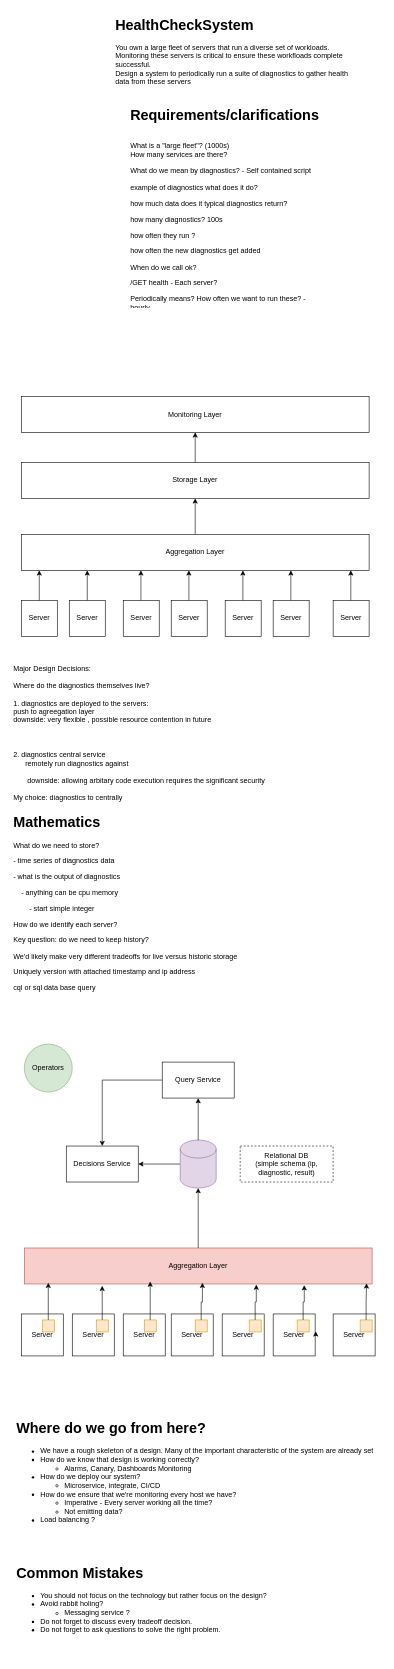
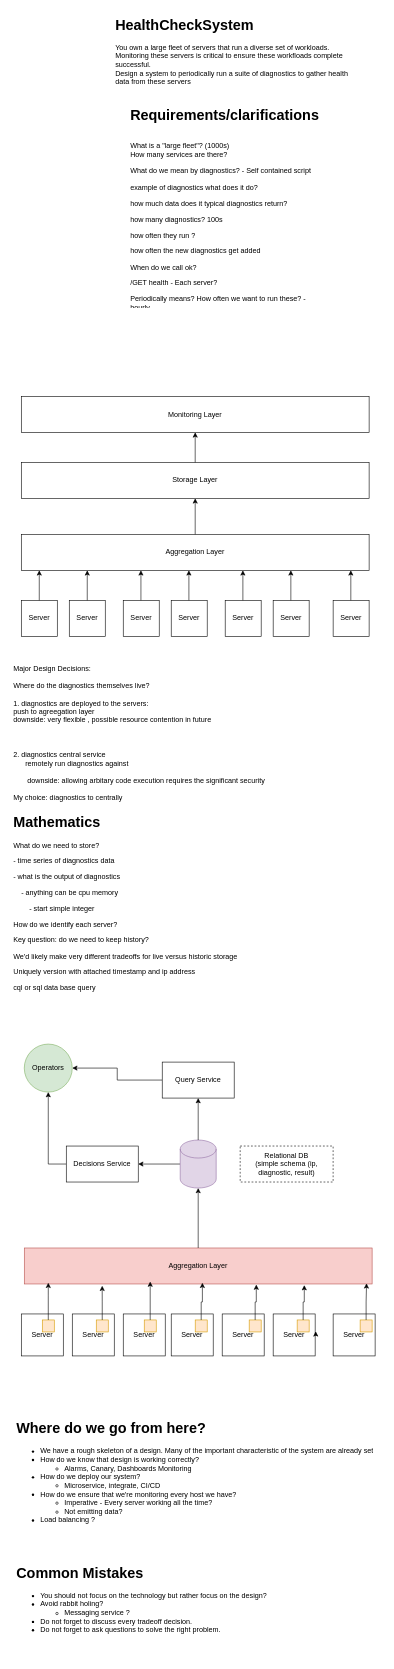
  <mxCell id="0" />
  <mxCell id="1" parent="0" />
  <mxCell id="2" value="Server" style="whiteSpace=wrap;html=1;aspect=fixed;" vertex="1" parent="1"><mxGeometry x="35" y="2190" width="70" height="70" as="geometry" /></mxCell>
  <mxCell id="3" value="" style="rounded=0;whiteSpace=wrap;html=1;fillColor=#ffe6cc;strokeColor=#d79b00;" vertex="1" parent="1"><mxGeometry x="70" y="2200" width="20" height="20" as="geometry" /></mxCell>
  <mxCell id="4" value="&lt;h1 style=&quot;margin-top: 0px;&quot;&gt;HealthCheckSystem&lt;/h1&gt;&lt;div&gt;You own a large fleet of servers that run a diverse set of workloads. Monitoring these servers is critical to ensure these workfloads complete successful. &lt;br&gt;Design a system to periodically run a suite of diagnostics to gather health data from these servers&lt;br&gt;&lt;/div&gt;" style="text;html=1;whiteSpace=wrap;overflow=hidden;rounded=0;" vertex="1" parent="1"><mxGeometry x="190" y="20" width="410" height="140" as="geometry" /></mxCell>
  <mxCell id="5" value="&lt;h1 style=&quot;margin-top: 0px;&quot;&gt;Requirements/clarifications&lt;br&gt;&lt;/h1&gt;&lt;p&gt;&lt;br&gt;What is a &quot;large fleet&quot;? (1000s)&lt;br&gt;How many services are there?&lt;/p&gt;&lt;p&gt;What do we mean by diagnostics? - Self contained script&lt;br&gt;&lt;br&gt;example of diagnostics what does it do?&lt;/p&gt;&lt;p&gt;how much data does it typical diagnostics return?&lt;/p&gt;&lt;p&gt;how many diagnostics? 100s &lt;br&gt;&lt;/p&gt;&lt;p&gt;how often they run ?&lt;/p&gt;&lt;p&gt;how often the new diagnostics get added &lt;br&gt;&lt;/p&gt;&lt;p&gt;When do we call ok?&lt;/p&gt;&lt;p&gt;/GET health - Each server?&lt;/p&gt;&lt;p&gt;Periodically means? How often we want to run these? - hourly &lt;br&gt;&lt;/p&gt;&lt;p&gt;what are our customer? &lt;br&gt;&lt;/p&gt;&lt;p&gt;what input/ output we want?&lt;br&gt;&lt;/p&gt;&lt;p&gt;CP ? or AP? - based on CAP - AP&lt;br&gt;&lt;br&gt;what kind of data that we want to gather from these servers&lt;br&gt;&lt;/p&gt;" style="text;html=1;whiteSpace=wrap;overflow=hidden;rounded=0;" vertex="1" parent="1"><mxGeometry x="215" y="170" width="330" height="340" as="geometry" /></mxCell>
  <mxCell id="6" value="Server" style="whiteSpace=wrap;html=1;aspect=fixed;" vertex="1" parent="1"><mxGeometry x="115" y="1000" width="60" height="60" as="geometry" /></mxCell>
  <mxCell id="7" value="Server" style="whiteSpace=wrap;html=1;aspect=fixed;" vertex="1" parent="1"><mxGeometry x="35" y="1000" width="60" height="60" as="geometry" /></mxCell>
  <mxCell id="8" value="Server" style="whiteSpace=wrap;html=1;aspect=fixed;" vertex="1" parent="1"><mxGeometry x="555" y="1000" width="60" height="60" as="geometry" /></mxCell>
  <mxCell id="9" value="Server" style="whiteSpace=wrap;html=1;aspect=fixed;" vertex="1" parent="1"><mxGeometry x="455" y="1000" width="60" height="60" as="geometry" /></mxCell>
  <mxCell id="10" value="Server" style="whiteSpace=wrap;html=1;aspect=fixed;" vertex="1" parent="1"><mxGeometry x="205" y="1000" width="60" height="60" as="geometry" /></mxCell>
  <mxCell id="11" value="Server" style="whiteSpace=wrap;html=1;aspect=fixed;" vertex="1" parent="1"><mxGeometry x="375" y="1000" width="60" height="60" as="geometry" /></mxCell>
  <mxCell id="12" value="Server" style="whiteSpace=wrap;html=1;aspect=fixed;" vertex="1" parent="1"><mxGeometry x="285" y="1000" width="60" height="60" as="geometry" /></mxCell>
  <mxCell id="13" value="Aggregation Layer" style="rounded=0;whiteSpace=wrap;html=1;" vertex="1" parent="1"><mxGeometry x="35" y="890" width="580" height="60" as="geometry" /></mxCell>
  <mxCell id="14" value="" style="endArrow=classic;html=1;rounded=0;exitX=0.5;exitY=0;exitDx=0;exitDy=0;" edge="1" parent="1" source="7"><mxGeometry width="50" height="50" relative="1" as="geometry"><mxPoint x="71" y="990" as="sourcePoint" /><mxPoint x="65" y="950" as="targetPoint" /></mxGeometry></mxCell>
  <mxCell id="15" value="" style="endArrow=classic;html=1;rounded=0;exitX=0.5;exitY=0;exitDx=0;exitDy=0;" edge="1" parent="1"><mxGeometry width="50" height="50" relative="1" as="geometry"><mxPoint x="145" y="1000" as="sourcePoint" /><mxPoint x="145" y="950" as="targetPoint" /></mxGeometry></mxCell>
  <mxCell id="16" value="" style="endArrow=classic;html=1;rounded=0;exitX=0.5;exitY=0;exitDx=0;exitDy=0;" edge="1" parent="1"><mxGeometry width="50" height="50" relative="1" as="geometry"><mxPoint x="234.5" y="1000" as="sourcePoint" /><mxPoint x="234.5" y="950" as="targetPoint" /></mxGeometry></mxCell>
  <mxCell id="17" value="" style="endArrow=classic;html=1;rounded=0;exitX=0.5;exitY=0;exitDx=0;exitDy=0;" edge="1" parent="1"><mxGeometry width="50" height="50" relative="1" as="geometry"><mxPoint x="314.5" y="1000" as="sourcePoint" /><mxPoint x="314.5" y="950" as="targetPoint" /></mxGeometry></mxCell>
  <mxCell id="18" value="" style="endArrow=classic;html=1;rounded=0;exitX=0.5;exitY=0;exitDx=0;exitDy=0;" edge="1" parent="1"><mxGeometry width="50" height="50" relative="1" as="geometry"><mxPoint x="404.5" y="1000" as="sourcePoint" /><mxPoint x="404.5" y="950" as="targetPoint" /></mxGeometry></mxCell>
  <mxCell id="19" value="" style="endArrow=classic;html=1;rounded=0;exitX=0.5;exitY=0;exitDx=0;exitDy=0;" edge="1" parent="1"><mxGeometry width="50" height="50" relative="1" as="geometry"><mxPoint x="484.5" y="1000" as="sourcePoint" /><mxPoint x="484.5" y="950" as="targetPoint" /></mxGeometry></mxCell>
  <mxCell id="20" value="" style="endArrow=classic;html=1;rounded=0;exitX=0.5;exitY=0;exitDx=0;exitDy=0;" edge="1" parent="1"><mxGeometry width="50" height="50" relative="1" as="geometry"><mxPoint x="584.5" y="1000" as="sourcePoint" /><mxPoint x="584.5" y="950" as="targetPoint" /></mxGeometry></mxCell>
  <mxCell id="21" value="Storage Layer" style="rounded=0;whiteSpace=wrap;html=1;" vertex="1" parent="1"><mxGeometry x="35" y="770" width="580" height="60" as="geometry" /></mxCell>
  <mxCell id="22" value="Monitoring Layer" style="rounded=0;whiteSpace=wrap;html=1;" vertex="1" parent="1"><mxGeometry x="35" y="660" width="580" height="60" as="geometry" /></mxCell>
  <mxCell id="23" value="" style="endArrow=classic;html=1;rounded=0;exitX=0.5;exitY=0;exitDx=0;exitDy=0;" edge="1" parent="1" source="13"><mxGeometry width="50" height="50" relative="1" as="geometry"><mxPoint x="275" y="880" as="sourcePoint" /><mxPoint x="325" y="830" as="targetPoint" /></mxGeometry></mxCell>
  <mxCell id="24" value="" style="endArrow=classic;html=1;rounded=0;exitX=0.5;exitY=0;exitDx=0;exitDy=0;" edge="1" parent="1" source="21"><mxGeometry width="50" height="50" relative="1" as="geometry"><mxPoint x="275" y="770" as="sourcePoint" /><mxPoint x="325" y="720" as="targetPoint" /></mxGeometry></mxCell>
  <mxCell id="25" value="&lt;div&gt;Major Design Decisions:&lt;/div&gt;&lt;div&gt;&lt;br&gt;&lt;/div&gt;&lt;div&gt;Where do the diagnostics themselves live?&lt;/div&gt;&lt;div&gt;&lt;br&gt;&lt;/div&gt;&lt;div&gt;1. diagnostics are deployed to the servers:&lt;/div&gt;&lt;div&gt;push to agreegation layer&lt;/div&gt;&lt;div&gt;downside: very flexible , possible resource contention in future &lt;br&gt;&lt;/div&gt;&lt;div&gt;&lt;br&gt;&lt;/div&gt;&lt;div&gt;&lt;br&gt;&lt;/div&gt;&lt;div&gt;&lt;br&gt;&lt;/div&gt;&lt;div&gt;2. diagnostics central service &lt;br&gt;&lt;/div&gt;&lt;div&gt;&amp;nbsp;&amp;nbsp;&amp;nbsp;&amp;nbsp;&amp;nbsp; remotely run diagnostics against &lt;br&gt;&lt;/div&gt;&lt;div&gt;&lt;br&gt;&lt;/div&gt;&lt;div&gt;&amp;nbsp;&amp;nbsp;&amp;nbsp;&amp;nbsp;&amp;nbsp;&amp;nbsp; downside: allowing arbitary code execution requires the significant security &lt;br&gt;&lt;/div&gt;&lt;div&gt;&lt;br&gt;&lt;/div&gt;&lt;div&gt;My choice: diagnostics to centrally&lt;br&gt;&lt;/div&gt;" style="text;html=1;whiteSpace=wrap;overflow=hidden;rounded=0;" vertex="1" parent="1"><mxGeometry x="20" y="1100" width="595" height="250" as="geometry" /></mxCell>
  <mxCell id="26" value="&lt;h1 style=&quot;margin-top: 0px;&quot;&gt;Mathematics&lt;br&gt;&lt;/h1&gt;&lt;p&gt;What do we need to store?&lt;/p&gt;&lt;p&gt;- time series of diagnostics data&lt;/p&gt;&lt;p&gt;- what is the output of diagnostics &lt;br&gt;&lt;/p&gt;&lt;p&gt;&amp;nbsp;&amp;nbsp;&amp;nbsp; - anything can be cpu memory&amp;nbsp;&lt;/p&gt;&lt;p&gt;&amp;nbsp;&amp;nbsp;&amp;nbsp; &lt;span style=&quot;white-space: pre;&quot;&gt;&#09;&lt;/span&gt;- start simple integer&lt;/p&gt;&lt;p&gt;How do we identify each server?&lt;/p&gt;&lt;p&gt;Key question: do we need to keep history?&lt;/p&gt;&lt;p&gt;We'd likely make very different tradeoffs for live versus historic storage&lt;/p&gt;&lt;p&gt;Uniquely version with attached timestamp and ip address&lt;br&gt;&lt;/p&gt;&lt;p&gt;cql or sql data base query &lt;br&gt;&lt;/p&gt;" style="text;html=1;whiteSpace=wrap;overflow=hidden;rounded=0;" vertex="1" parent="1"><mxGeometry x="20" y="1350" width="565" height="320" as="geometry" /></mxCell>
  <mxCell id="27" value="Aggregation Layer" style="rounded=0;whiteSpace=wrap;html=1;fillColor=#f8cecc;strokeColor=#b85450;" vertex="1" parent="1"><mxGeometry x="40" y="2080" width="580" height="60" as="geometry" /></mxCell>
  <mxCell id="28" value="" style="endArrow=classic;html=1;rounded=0;exitX=0.5;exitY=0;exitDx=0;exitDy=0;entryX=0.5;entryY=1;entryDx=0;entryDy=0;entryPerimeter=0;" edge="1" parent="1" source="27" target="34"><mxGeometry width="50" height="50" relative="1" as="geometry"><mxPoint x="280" y="2070" as="sourcePoint" /><mxPoint x="330" y="2020" as="targetPoint" /></mxGeometry></mxCell>
- <mxCell id="29" style="edgeStyle=orthogonalEdgeStyle;rounded=0;orthogonalLoop=1;jettySize=auto;html=1;exitX=0;exitY=0.5;exitDx=0;exitDy=0;" edge="1" parent="1" source="35" target="32"><mxGeometry relative="1" as="geometry" /></mxCell>
+ <mxCell id="29" style="edgeStyle=orthogonalEdgeStyle;rounded=0;orthogonalLoop=1;jettySize=auto;html=1;exitX=0;exitY=0.5;exitDx=0;exitDy=0;" edge="1" parent="1" source="35" target="30"><mxGeometry relative="1" as="geometry" /></mxCell>
  <mxCell id="30" value="Operators" style="ellipse;whiteSpace=wrap;html=1;aspect=fixed;fillColor=#d5e8d4;strokeColor=#82b366;" vertex="1" parent="1"><mxGeometry x="40" y="1740" width="80" height="80" as="geometry" /></mxCell>
+ <mxCell id="31" style="edgeStyle=orthogonalEdgeStyle;rounded=0;orthogonalLoop=1;jettySize=auto;html=1;exitX=0;exitY=0.5;exitDx=0;exitDy=0;entryX=0.5;entryY=1;entryDx=0;entryDy=0;" edge="1" parent="1" source="32" target="30"><mxGeometry relative="1" as="geometry" /></mxCell>
  <mxCell id="32" value="Decisions Service" style="rounded=0;whiteSpace=wrap;html=1;" vertex="1" parent="1"><mxGeometry x="110" y="1910" width="120" height="60" as="geometry" /></mxCell>
  <mxCell id="33" style="edgeStyle=orthogonalEdgeStyle;rounded=0;orthogonalLoop=1;jettySize=auto;html=1;entryX=1;entryY=0.5;entryDx=0;entryDy=0;" edge="1" parent="1" source="34" target="32"><mxGeometry relative="1" as="geometry" /></mxCell>
  <mxCell id="34" value="" style="shape=cylinder3;whiteSpace=wrap;html=1;boundedLbl=1;backgroundOutline=1;size=15;fillColor=#e1d5e7;strokeColor=#9673a6;" vertex="1" parent="1"><mxGeometry x="300" y="1900" width="60" height="80" as="geometry" /></mxCell>
  <mxCell id="35" value="Query Service" style="rounded=0;whiteSpace=wrap;html=1;" vertex="1" parent="1"><mxGeometry x="270" y="1770" width="120" height="60" as="geometry" /></mxCell>
  <mxCell id="36" style="edgeStyle=orthogonalEdgeStyle;rounded=0;orthogonalLoop=1;jettySize=auto;html=1;exitX=0.5;exitY=0;exitDx=0;exitDy=0;exitPerimeter=0;" edge="1" parent="1" source="34" target="35"><mxGeometry relative="1" as="geometry" /></mxCell>
  <mxCell id="37" value="&lt;div&gt;Relational DB&lt;/div&gt;&lt;div&gt;(simple schema (ip, diagnostic, result)&lt;br&gt;&lt;/div&gt;" style="rounded=10;whiteSpace=wrap;html=1;dashed=1;" vertex="1" parent="1"><mxGeometry x="400" y="1910" width="155" height="60" as="geometry" /></mxCell>
  <mxCell id="38" value="Server" style="whiteSpace=wrap;html=1;aspect=fixed;" vertex="1" parent="1"><mxGeometry x="205" y="2190" width="70" height="70" as="geometry" /></mxCell>
  <mxCell id="39" value="" style="rounded=0;whiteSpace=wrap;html=1;fillColor=#ffe6cc;strokeColor=#d79b00;" vertex="1" parent="1"><mxGeometry x="240" y="2200" width="20" height="20" as="geometry" /></mxCell>
  <mxCell id="40" value="Server" style="whiteSpace=wrap;html=1;aspect=fixed;" vertex="1" parent="1"><mxGeometry x="285" y="2190" width="70" height="70" as="geometry" /></mxCell>
  <mxCell id="41" value="" style="rounded=0;whiteSpace=wrap;html=1;fillColor=#ffe6cc;strokeColor=#d79b00;" vertex="1" parent="1"><mxGeometry x="325" y="2200" width="20" height="20" as="geometry" /></mxCell>
  <mxCell id="42" value="Server" style="whiteSpace=wrap;html=1;aspect=fixed;" vertex="1" parent="1"><mxGeometry x="370" y="2190" width="70" height="70" as="geometry" /></mxCell>
  <mxCell id="43" value="" style="rounded=0;whiteSpace=wrap;html=1;fillColor=#ffe6cc;strokeColor=#d79b00;" vertex="1" parent="1"><mxGeometry x="415" y="2200" width="20" height="20" as="geometry" /></mxCell>
  <mxCell id="44" value="Server" style="whiteSpace=wrap;html=1;aspect=fixed;" vertex="1" parent="1"><mxGeometry x="455" y="2190" width="70" height="70" as="geometry" /></mxCell>
  <mxCell id="45" value="" style="rounded=0;whiteSpace=wrap;html=1;fillColor=#ffe6cc;strokeColor=#d79b00;" vertex="1" parent="1"><mxGeometry x="495" y="2200" width="20" height="20" as="geometry" /></mxCell>
  <mxCell id="46" value="Server" style="whiteSpace=wrap;html=1;aspect=fixed;" vertex="1" parent="1"><mxGeometry x="555" y="2190" width="70" height="70" as="geometry" /></mxCell>
  <mxCell id="47" value="" style="rounded=0;whiteSpace=wrap;html=1;fillColor=#ffe6cc;strokeColor=#d79b00;" vertex="1" parent="1"><mxGeometry x="600" y="2200" width="20" height="20" as="geometry" /></mxCell>
  <mxCell id="48" value="Server" style="whiteSpace=wrap;html=1;aspect=fixed;" vertex="1" parent="1"><mxGeometry x="120" y="2190" width="70" height="70" as="geometry" /></mxCell>
  <mxCell id="49" value="" style="rounded=0;whiteSpace=wrap;html=1;fillColor=#ffe6cc;strokeColor=#d79b00;" vertex="1" parent="1"><mxGeometry x="160" y="2200" width="20" height="20" as="geometry" /></mxCell>
  <mxCell id="50" value="&lt;h1 style=&quot;margin-top: 0px;&quot;&gt;Where do we go from here?&lt;br&gt;&lt;/h1&gt;&lt;ul&gt;&lt;li&gt;We have a rough skeleton of a design. Many of the important characteristic of the system are already set&lt;/li&gt;&lt;li&gt;How do we know that design is working correctly?&lt;/li&gt;&lt;ul&gt;&lt;li&gt;Alarms, Canary, Dashboards Monitoring&lt;/li&gt;&lt;/ul&gt;&lt;li&gt;How do we deploy our system?&lt;/li&gt;&lt;ul&gt;&lt;li&gt;Microservice, integrate, CI/CD&lt;/li&gt;&lt;/ul&gt;&lt;li&gt;How do we ensure that we're monitoring every host we have?&lt;/li&gt;&lt;ul&gt;&lt;li&gt;Imperative - Every server working all the time?&lt;/li&gt;&lt;li&gt;Not emitting data?&lt;/li&gt;&lt;/ul&gt;&lt;li&gt;Load balancing ?&lt;/li&gt;&lt;/ul&gt;" style="text;html=1;whiteSpace=wrap;overflow=hidden;rounded=0;" vertex="1" parent="1"><mxGeometry x="25" y="2360" width="610" height="220" as="geometry" /></mxCell>
  <mxCell id="51" value="&lt;h1 style=&quot;margin-top: 0px;&quot;&gt;Common Mistakes&lt;br&gt;&lt;/h1&gt;&lt;ul&gt;&lt;li&gt;You should not focus on the technology but rather focus on the design?&lt;/li&gt;&lt;li&gt;Avoid rabbit holing?&lt;/li&gt;&lt;ul&gt;&lt;li&gt;Messaging service ? &lt;/li&gt;&lt;/ul&gt;&lt;li&gt;Do not forget to discuss every tradeoff decision.&lt;/li&gt;&lt;li&gt;Do not forget to ask questions to solve the right problem.&lt;br&gt;&lt;/li&gt;&lt;/ul&gt;" style="text;html=1;whiteSpace=wrap;overflow=hidden;rounded=0;" vertex="1" parent="1"><mxGeometry x="25" y="2601" width="455" height="159" as="geometry" /></mxCell>
  <mxCell id="52" style="edgeStyle=orthogonalEdgeStyle;rounded=0;orthogonalLoop=1;jettySize=auto;html=1;entryX=0.069;entryY=0.967;entryDx=0;entryDy=0;entryPerimeter=0;" edge="1" parent="1"><mxGeometry relative="1" as="geometry"><mxPoint x="80.02" y="2200" as="sourcePoint" /><mxPoint x="80.02" y="2138.02" as="targetPoint" /><Array as="points"><mxPoint x="80" y="2160" /><mxPoint x="80" y="2160" /></Array></mxGeometry></mxCell>
  <mxCell id="53" style="edgeStyle=orthogonalEdgeStyle;rounded=0;orthogonalLoop=1;jettySize=auto;html=1;entryX=0.224;entryY=1.05;entryDx=0;entryDy=0;entryPerimeter=0;" edge="1" parent="1" source="49" target="27"><mxGeometry relative="1" as="geometry" /></mxCell>
  <mxCell id="54" style="edgeStyle=orthogonalEdgeStyle;rounded=0;orthogonalLoop=1;jettySize=auto;html=1;entryX=0.362;entryY=0.933;entryDx=0;entryDy=0;entryPerimeter=0;" edge="1" parent="1" source="39" target="27"><mxGeometry relative="1" as="geometry" /></mxCell>
  <mxCell id="55" style="edgeStyle=orthogonalEdgeStyle;rounded=0;orthogonalLoop=1;jettySize=auto;html=1;entryX=0.512;entryY=0.967;entryDx=0;entryDy=0;entryPerimeter=0;" edge="1" parent="1" source="41" target="27"><mxGeometry relative="1" as="geometry" /></mxCell>
  <mxCell id="56" style="edgeStyle=orthogonalEdgeStyle;rounded=0;orthogonalLoop=1;jettySize=auto;html=1;entryX=0.667;entryY=1.017;entryDx=0;entryDy=0;entryPerimeter=0;" edge="1" parent="1" source="43" target="27"><mxGeometry relative="1" as="geometry" /></mxCell>
  <mxCell id="57" style="edgeStyle=orthogonalEdgeStyle;rounded=0;orthogonalLoop=1;jettySize=auto;html=1;exitX=1;exitY=0.5;exitDx=0;exitDy=0;entryX=1.014;entryY=0.414;entryDx=0;entryDy=0;entryPerimeter=0;" edge="1" parent="1" source="44" target="44"><mxGeometry relative="1" as="geometry" /></mxCell>
  <mxCell id="58" style="edgeStyle=orthogonalEdgeStyle;rounded=0;orthogonalLoop=1;jettySize=auto;html=1;entryX=0.805;entryY=1.033;entryDx=0;entryDy=0;entryPerimeter=0;" edge="1" parent="1" source="45" target="27"><mxGeometry relative="1" as="geometry" /></mxCell>
  <mxCell id="59" style="edgeStyle=orthogonalEdgeStyle;rounded=0;orthogonalLoop=1;jettySize=auto;html=1;entryX=0.984;entryY=0.983;entryDx=0;entryDy=0;entryPerimeter=0;" edge="1" parent="1" source="47" target="27"><mxGeometry relative="1" as="geometry" /></mxCell>
